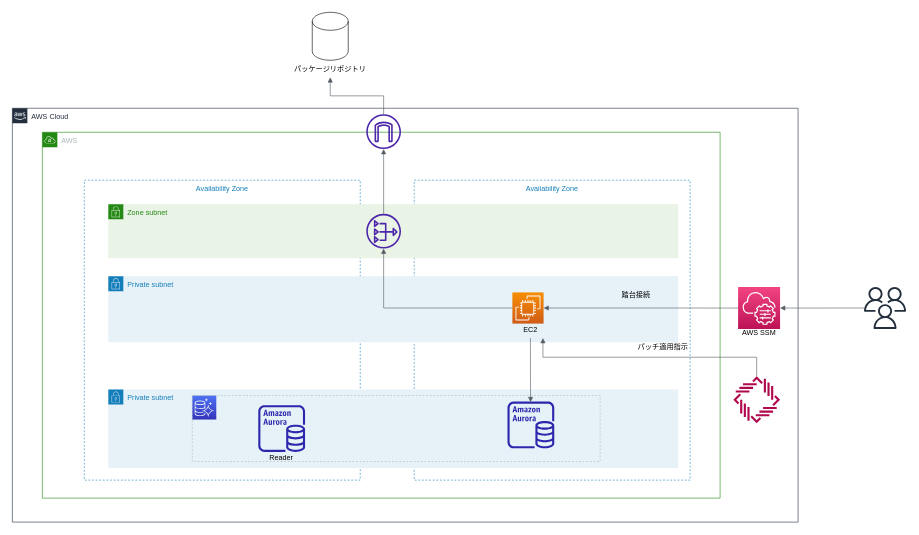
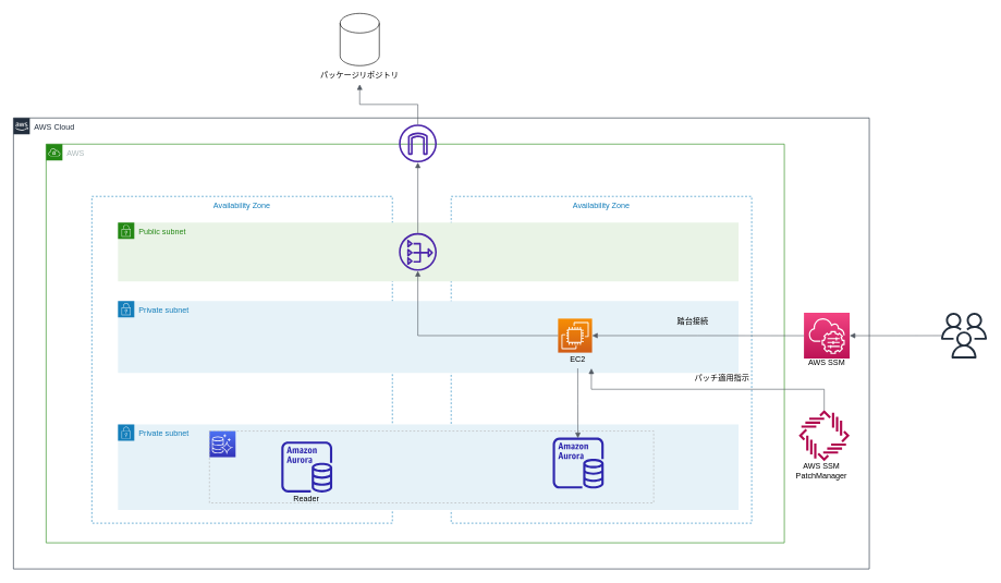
  <mxCell id="0" />
  <mxCell id="1" parent="0" />
  <mxCell id="2" value="AWS Cloud" style="points=[[0,0],[0.25,0],[0.5,0],[0.75,0],[1,0],[1,0.25],[1,0.5],[1,0.75],[1,1],[0.75,1],[0.5,1],[0.25,1],[0,1],[0,0.75],[0,0.5],[0,0.25]];outlineConnect=0;gradientColor=none;html=1;whiteSpace=wrap;fontSize=12;fontStyle=0;container=1;pointerEvents=0;collapsible=0;recursiveResize=0;shape=mxgraph.aws4.group;grIcon=mxgraph.aws4.group_aws_cloud_alt;strokeColor=#232F3E;fillColor=none;verticalAlign=top;align=left;spacingLeft=30;fontColor=#232F3E;dashed=0;" parent="1" vertex="1"><mxGeometry x="20" y="180" width="1310" height="690" as="geometry" /></mxCell>
  <mxCell id="3" value="AWS" style="points=[[0,0],[0.25,0],[0.5,0],[0.75,0],[1,0],[1,0.25],[1,0.5],[1,0.75],[1,1],[0.75,1],[0.5,1],[0.25,1],[0,1],[0,0.75],[0,0.5],[0,0.25]];outlineConnect=0;gradientColor=none;html=1;whiteSpace=wrap;fontSize=12;fontStyle=0;container=1;pointerEvents=0;collapsible=0;recursiveResize=0;shape=mxgraph.aws4.group;grIcon=mxgraph.aws4.group_vpc;strokeColor=#248814;fillColor=none;verticalAlign=top;align=left;spacingLeft=30;fontColor=#AAB7B8;dashed=0;" parent="2" vertex="1"><mxGeometry x="50" y="40" width="1130" height="610" as="geometry" /></mxCell>
  <mxCell id="4" value="Availability Zone" style="fillColor=none;strokeColor=#147EBA;dashed=1;verticalAlign=top;fontStyle=0;fontColor=#147EBA;" parent="3" vertex="1"><mxGeometry x="70" y="80" width="460" height="500" as="geometry" /></mxCell>
  <mxCell id="5" value="Availability Zone" style="fillColor=none;strokeColor=#147EBA;dashed=1;verticalAlign=top;fontStyle=0;fontColor=#147EBA;" parent="3" vertex="1"><mxGeometry x="620" y="80" width="460" height="500" as="geometry" /></mxCell>
  <mxCell id="6" value="Private subnet" style="points=[[0,0],[0.25,0],[0.5,0],[0.75,0],[1,0],[1,0.25],[1,0.5],[1,0.75],[1,1],[0.75,1],[0.5,1],[0.25,1],[0,1],[0,0.75],[0,0.5],[0,0.25]];outlineConnect=0;gradientColor=none;html=1;whiteSpace=wrap;fontSize=12;fontStyle=0;container=1;pointerEvents=0;collapsible=0;recursiveResize=0;shape=mxgraph.aws4.group;grIcon=mxgraph.aws4.group_security_group;grStroke=0;strokeColor=#147EBA;fillColor=#E6F2F8;verticalAlign=top;align=left;spacingLeft=30;fontColor=#147EBA;dashed=0;" parent="3" vertex="1"><mxGeometry x="110" y="429" width="950" height="131" as="geometry" /></mxCell>
  <mxCell id="7" value="" style="sketch=0;points=[[0,0,0],[0.25,0,0],[0.5,0,0],[0.75,0,0],[1,0,0],[0,1,0],[0.25,1,0],[0.5,1,0],[0.75,1,0],[1,1,0],[0,0.25,0],[0,0.5,0],[0,0.75,0],[1,0.25,0],[1,0.5,0],[1,0.75,0]];outlineConnect=0;fontColor=#232F3E;gradientColor=#4D72F3;gradientDirection=north;fillColor=#3334B9;strokeColor=#ffffff;dashed=0;verticalLabelPosition=bottom;verticalAlign=top;align=center;html=1;fontSize=12;fontStyle=0;aspect=fixed;shape=mxgraph.aws4.resourceIcon;resIcon=mxgraph.aws4.aurora;" parent="6" vertex="1"><mxGeometry x="140" y="10" width="40" height="40" as="geometry" /></mxCell>
  <mxCell id="8" value="" style="fillColor=none;strokeColor=#B3B3B3;dashed=1;verticalAlign=top;fontStyle=0;fontColor=#5A6C86;" parent="6" vertex="1"><mxGeometry x="140" y="10" width="680" height="110" as="geometry" /></mxCell>
  <mxCell id="9" value="" style="sketch=0;outlineConnect=0;fontColor=#232F3E;gradientColor=none;fillColor=#2E27AD;strokeColor=none;dashed=0;verticalLabelPosition=bottom;verticalAlign=top;align=center;html=1;fontSize=12;fontStyle=0;aspect=fixed;pointerEvents=1;shape=mxgraph.aws4.aurora_instance;" parent="6" vertex="1"><mxGeometry x="250" y="26" width="78" height="78" as="geometry" /></mxCell>
  <mxCell id="10" value="Reader" style="text;html=1;strokeColor=none;fillColor=none;align=center;verticalAlign=middle;whiteSpace=wrap;rounded=0;" parent="6" vertex="1"><mxGeometry x="250" y="104" width="77" height="20" as="geometry" /></mxCell>
  <mxCell id="11" value="Private subnet" style="points=[[0,0],[0.25,0],[0.5,0],[0.75,0],[1,0],[1,0.25],[1,0.5],[1,0.75],[1,1],[0.75,1],[0.5,1],[0.25,1],[0,1],[0,0.75],[0,0.5],[0,0.25]];outlineConnect=0;gradientColor=none;html=1;whiteSpace=wrap;fontSize=12;fontStyle=0;container=1;pointerEvents=0;collapsible=0;recursiveResize=0;shape=mxgraph.aws4.group;grIcon=mxgraph.aws4.group_security_group;grStroke=0;strokeColor=#147EBA;fillColor=#E6F2F8;verticalAlign=top;align=left;spacingLeft=30;fontColor=#147EBA;dashed=0;" parent="3" vertex="1"><mxGeometry x="110" y="240" width="950" height="110" as="geometry" /></mxCell>
  <mxCell id="12" value="踏台接続" style="text;html=1;strokeColor=none;fillColor=none;align=center;verticalAlign=middle;whiteSpace=wrap;rounded=0;" parent="3" vertex="1"><mxGeometry x="960" y="257" width="60" height="30" as="geometry" /></mxCell>
  <mxCell id="13" value="" style="sketch=0;outlineConnect=0;fontColor=#232F3E;gradientColor=none;fillColor=#2E27AD;strokeColor=none;dashed=0;verticalLabelPosition=bottom;verticalAlign=top;align=center;html=1;fontSize=12;fontStyle=0;aspect=fixed;pointerEvents=1;shape=mxgraph.aws4.aurora_instance;" parent="3" vertex="1"><mxGeometry x="775.5" y="449" width="78" height="78" as="geometry" /></mxCell>
  <mxCell id="14" value="" style="edgeStyle=orthogonalEdgeStyle;html=1;endArrow=block;elbow=vertical;startArrow=none;endFill=1;strokeColor=#545B64;rounded=0;exitX=0.5;exitY=1;exitDx=0;exitDy=0;" parent="3" source="18" edge="1"><mxGeometry width="100" relative="1" as="geometry"><mxPoint x="813.5" y="319.12" as="sourcePoint" /><mxPoint x="814" y="450" as="targetPoint" /></mxGeometry></mxCell>
  <mxCell id="15" value="" style="sketch=0;outlineConnect=0;fontColor=#232F3E;gradientColor=none;fillColor=#4D27AA;strokeColor=none;dashed=0;verticalLabelPosition=bottom;verticalAlign=top;align=center;html=1;fontSize=12;fontStyle=0;aspect=fixed;pointerEvents=1;shape=mxgraph.aws4.internet_gateway;" parent="3" vertex="1"><mxGeometry x="540" y="-30" width="58" height="58" as="geometry" /></mxCell>
  <mxCell id="16" value="" style="group" parent="3" vertex="1" connectable="0"><mxGeometry x="770" y="260" width="83.5" height="83.12" as="geometry" /></mxCell>
  <mxCell id="17" value="" style="sketch=0;points=[[0,0,0],[0.25,0,0],[0.5,0,0],[0.75,0,0],[1,0,0],[0,1,0],[0.25,1,0],[0.5,1,0],[0.75,1,0],[1,1,0],[0,0.25,0],[0,0.5,0],[0,0.75,0],[1,0.25,0],[1,0.5,0],[1,0.75,0]];outlineConnect=0;fontColor=#232F3E;gradientColor=#F78E04;gradientDirection=north;fillColor=#D05C17;strokeColor=#ffffff;dashed=0;verticalLabelPosition=bottom;verticalAlign=top;align=center;html=1;fontSize=12;fontStyle=0;aspect=fixed;shape=mxgraph.aws4.resourceIcon;resIcon=mxgraph.aws4.ec2;" parent="16" vertex="1"><mxGeometry x="13.64" y="7" width="52.052" height="52.052" as="geometry" /></mxCell>
  <mxCell id="18" value="EC2" style="text;html=1;strokeColor=none;fillColor=none;align=center;verticalAlign=middle;whiteSpace=wrap;rounded=0;" parent="16" vertex="1"><mxGeometry x="2" y="54.654" width="83.5" height="28.466" as="geometry" /></mxCell>
  <mxCell id="19" value="パッチ適用指示" style="text;html=1;strokeColor=none;fillColor=none;align=center;verticalAlign=middle;whiteSpace=wrap;rounded=0;" parent="3" vertex="1"><mxGeometry x="990" y="343.12" width="90" height="30" as="geometry" /></mxCell>
- <mxCell id="20" value="Zone subnet" style="points=[[0,0],[0.25,0],[0.5,0],[0.75,0],[1,0],[1,0.25],[1,0.5],[1,0.75],[1,1],[0.75,1],[0.5,1],[0.25,1],[0,1],[0,0.75],[0,0.5],[0,0.25]];outlineConnect=0;gradientColor=none;html=1;whiteSpace=wrap;fontSize=12;fontStyle=0;container=1;pointerEvents=0;collapsible=0;recursiveResize=0;shape=mxgraph.aws4.group;grIcon=mxgraph.aws4.group_security_group;grStroke=0;strokeColor=#248814;fillColor=#E9F3E6;verticalAlign=top;align=left;spacingLeft=30;fontColor=#248814;dashed=0;" parent="3" vertex="1"><mxGeometry x="110" y="120" width="950" height="90" as="geometry" /></mxCell>
+ <mxCell id="20" value="Public subnet" style="points=[[0,0],[0.25,0],[0.5,0],[0.75,0],[1,0],[1,0.25],[1,0.5],[1,0.75],[1,1],[0.75,1],[0.5,1],[0.25,1],[0,1],[0,0.75],[0,0.5],[0,0.25]];outlineConnect=0;gradientColor=none;html=1;whiteSpace=wrap;fontSize=12;fontStyle=0;container=1;pointerEvents=0;collapsible=0;recursiveResize=0;shape=mxgraph.aws4.group;grIcon=mxgraph.aws4.group_security_group;grStroke=0;strokeColor=#248814;fillColor=#E9F3E6;verticalAlign=top;align=left;spacingLeft=30;fontColor=#248814;dashed=0;" parent="3" vertex="1"><mxGeometry x="110" y="120" width="950" height="90" as="geometry" /></mxCell>
  <mxCell id="21" value="" style="sketch=0;outlineConnect=0;fontColor=#232F3E;gradientColor=none;fillColor=#4D27AA;strokeColor=none;dashed=0;verticalLabelPosition=bottom;verticalAlign=top;align=center;html=1;fontSize=12;fontStyle=0;aspect=fixed;pointerEvents=1;shape=mxgraph.aws4.nat_gateway;" parent="20" vertex="1"><mxGeometry x="430" y="16" width="58" height="58" as="geometry" /></mxCell>
  <mxCell id="22" value="" style="edgeStyle=orthogonalEdgeStyle;html=1;endArrow=none;elbow=vertical;startArrow=block;startFill=1;strokeColor=#545B64;rounded=0;" parent="3" source="21" target="17" edge="1"><mxGeometry width="100" relative="1" as="geometry"><mxPoint x="560" y="293" as="sourcePoint" /><mxPoint x="660" y="296" as="targetPoint" /><Array as="points"><mxPoint x="569" y="293" /></Array></mxGeometry></mxCell>
  <mxCell id="23" value="" style="edgeStyle=orthogonalEdgeStyle;html=1;endArrow=block;elbow=vertical;startArrow=none;endFill=1;strokeColor=#545B64;rounded=0;" parent="3" source="21" target="15" edge="1"><mxGeometry width="100" relative="1" as="geometry"><mxPoint x="620" y="70" as="sourcePoint" /><mxPoint x="720" y="70" as="targetPoint" /></mxGeometry></mxCell>
  <mxCell id="24" value="" style="sketch=0;points=[[0,0,0],[0.25,0,0],[0.5,0,0],[0.75,0,0],[1,0,0],[0,1,0],[0.25,1,0],[0.5,1,0],[0.75,1,0],[1,1,0],[0,0.25,0],[0,0.5,0],[0,0.75,0],[1,0.25,0],[1,0.5,0],[1,0.75,0]];points=[[0,0,0],[0.25,0,0],[0.5,0,0],[0.75,0,0],[1,0,0],[0,1,0],[0.25,1,0],[0.5,1,0],[0.75,1,0],[1,1,0],[0,0.25,0],[0,0.5,0],[0,0.75,0],[1,0.25,0],[1,0.5,0],[1,0.75,0]];outlineConnect=0;fontColor=#232F3E;gradientColor=#F34482;gradientDirection=north;fillColor=#BC1356;strokeColor=#ffffff;dashed=0;verticalLabelPosition=bottom;verticalAlign=top;align=center;html=1;fontSize=12;fontStyle=0;aspect=fixed;shape=mxgraph.aws4.resourceIcon;resIcon=mxgraph.aws4.systems_manager;" parent="2" vertex="1"><mxGeometry x="1210" y="298.12" width="70" height="70" as="geometry" /></mxCell>
  <mxCell id="25" value="" style="edgeStyle=orthogonalEdgeStyle;html=1;endArrow=none;elbow=vertical;startArrow=block;startFill=1;strokeColor=#545B64;rounded=0;entryX=0;entryY=0.5;entryDx=0;entryDy=0;entryPerimeter=0;exitX=1;exitY=0.5;exitDx=0;exitDy=0;exitPerimeter=0;" parent="2" source="17" target="24" edge="1"><mxGeometry width="100" relative="1" as="geometry"><mxPoint x="886.5" y="324.615" as="sourcePoint" /><mxPoint x="1210" y="397" as="targetPoint" /></mxGeometry></mxCell>
  <mxCell id="26" value="AWS SSM" style="text;html=1;strokeColor=none;fillColor=none;align=center;verticalAlign=middle;whiteSpace=wrap;rounded=0;" parent="2" vertex="1"><mxGeometry x="1210" y="359.62" width="70" height="30" as="geometry" /></mxCell>
  <mxCell id="27" value="" style="group" parent="2" vertex="1" connectable="0"><mxGeometry x="1202" y="447" width="78" height="108" as="geometry" /></mxCell>
  <mxCell id="28" value="" style="sketch=0;outlineConnect=0;fontColor=#232F3E;gradientColor=none;fillColor=#B0084D;strokeColor=none;dashed=0;verticalLabelPosition=bottom;verticalAlign=top;align=center;html=1;fontSize=12;fontStyle=0;aspect=fixed;pointerEvents=1;shape=mxgraph.aws4.patch_manager;" parent="27" vertex="1"><mxGeometry width="78" height="78" as="geometry" /></mxCell>
+ <mxCell id="29" value="AWS SSM&lt;br&gt;PatchManager" style="text;html=1;strokeColor=none;fillColor=none;align=center;verticalAlign=middle;whiteSpace=wrap;rounded=0;" parent="27" vertex="1"><mxGeometry y="78" width="70" height="30" as="geometry" /></mxCell>
  <mxCell id="30" value="" style="edgeStyle=orthogonalEdgeStyle;html=1;endArrow=none;elbow=vertical;startArrow=block;startFill=1;strokeColor=#545B64;rounded=0;exitX=0.75;exitY=1;exitDx=0;exitDy=0;" parent="2" source="18" target="28" edge="1"><mxGeometry width="100" relative="1" as="geometry"><mxPoint x="891" y="480" as="sourcePoint" /><mxPoint x="991" y="480" as="targetPoint" /></mxGeometry></mxCell>
  <mxCell id="31" value="" style="group" parent="1" vertex="1" connectable="0"><mxGeometry x="489.12" y="20" width="121.75" height="108.47" as="geometry" /></mxCell>
  <mxCell id="32" value="" style="shape=cylinder3;whiteSpace=wrap;html=1;boundedLbl=1;backgroundOutline=1;size=15;" parent="31" vertex="1"><mxGeometry x="30.88" width="60" height="80" as="geometry" /></mxCell>
  <mxCell id="33" value="パッケージリポジトリ" style="text;html=1;strokeColor=none;fillColor=none;align=center;verticalAlign=middle;whiteSpace=wrap;rounded=0;" parent="31" vertex="1"><mxGeometry y="80" width="121.75" height="28.47" as="geometry" /></mxCell>
  <mxCell id="34" value="" style="edgeStyle=orthogonalEdgeStyle;html=1;endArrow=none;elbow=vertical;startArrow=block;startFill=1;strokeColor=#545B64;rounded=0;exitX=0.5;exitY=1;exitDx=0;exitDy=0;" parent="1" source="33" target="15" edge="1"><mxGeometry width="100" relative="1" as="geometry"><mxPoint x="529" y="149" as="sourcePoint" /><mxPoint x="629" y="149" as="targetPoint" /></mxGeometry></mxCell>
  <mxCell id="35" value="" style="group" vertex="1" connectable="0" parent="1"><mxGeometry x="1440" y="478" width="70" height="100" as="geometry" /></mxCell>
  <mxCell id="36" value="" style="sketch=0;outlineConnect=0;fontColor=#232F3E;gradientColor=none;fillColor=#232F3D;strokeColor=none;dashed=0;verticalLabelPosition=bottom;verticalAlign=top;align=center;html=1;fontSize=12;fontStyle=0;aspect=fixed;pointerEvents=1;shape=mxgraph.aws4.users;" vertex="1" parent="35"><mxGeometry width="70" height="70" as="geometry" /></mxCell>
  <mxCell id="37" value="" style="edgeStyle=orthogonalEdgeStyle;html=1;endArrow=none;elbow=vertical;startArrow=block;startFill=1;strokeColor=#545B64;rounded=0;" edge="1" parent="1" source="24" target="36"><mxGeometry width="100" relative="1" as="geometry"><mxPoint x="1320" y="580" as="sourcePoint" /><mxPoint x="1420" y="580" as="targetPoint" /></mxGeometry></mxCell>
